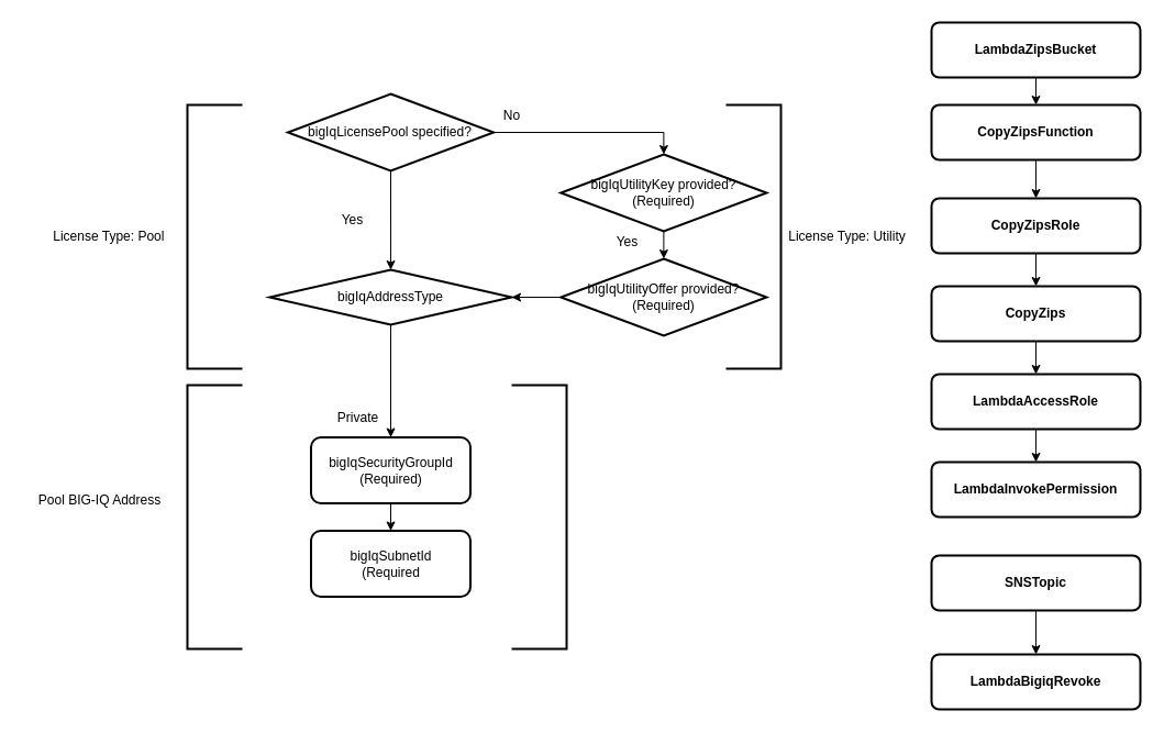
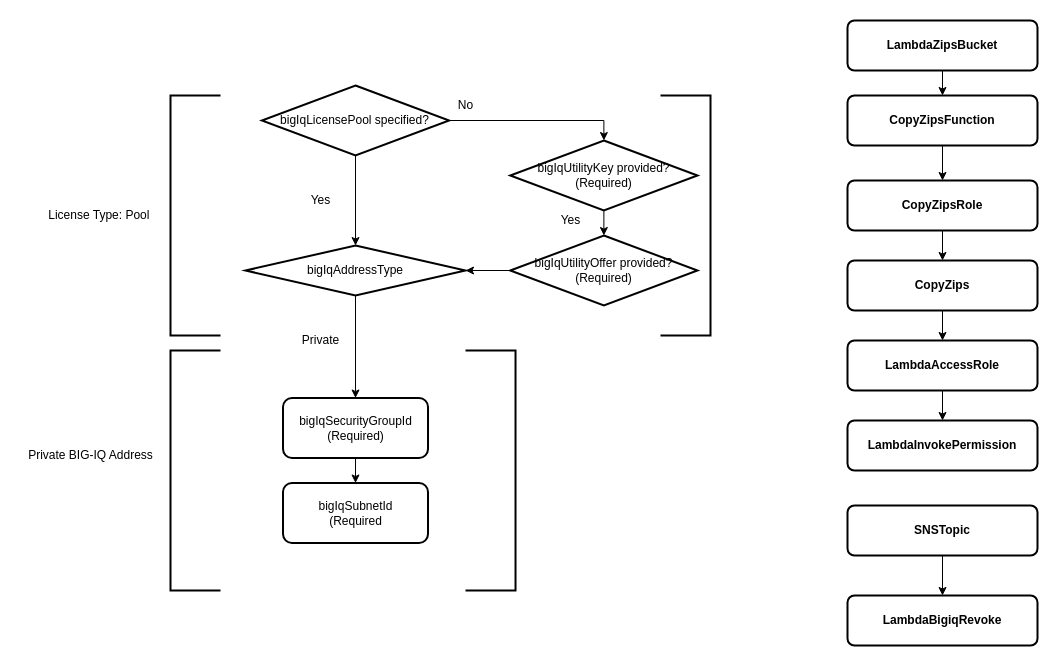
  <mxCell id="0" />
  <mxCell id="1" parent="0" />
  <mxCell id="2" style="edgeStyle=orthogonalEdgeStyle;rounded=0;orthogonalLoop=1;jettySize=auto;html=1;exitX=0.5;exitY=1;exitDx=0;exitDy=0;exitPerimeter=0;entryX=0.5;entryY=0;entryDx=0;entryDy=0;" parent="1" source="4" target="10" edge="1"><mxGeometry relative="1" as="geometry" /></mxCell>
  <mxCell id="3" style="edgeStyle=orthogonalEdgeStyle;rounded=0;orthogonalLoop=1;jettySize=auto;html=1;exitX=1;exitY=0.5;exitDx=0;exitDy=0;exitPerimeter=0;entryX=0.5;entryY=0;entryDx=0;entryDy=0;entryPerimeter=0;" parent="1" source="4" target="17" edge="1"><mxGeometry relative="1" as="geometry" /></mxCell>
  <mxCell id="4" value="bigIqLicensePool specified?" style="strokeWidth=2;html=1;shape=mxgraph.flowchart.decision;whiteSpace=wrap;" parent="1" vertex="1"><mxGeometry x="261.38" y="85" width="187.25" height="70" as="geometry" /></mxCell>
  <mxCell id="5" style="edgeStyle=orthogonalEdgeStyle;rounded=0;orthogonalLoop=1;jettySize=auto;html=1;exitX=0.5;exitY=1;exitDx=0;exitDy=0;entryX=0.5;entryY=0;entryDx=0;entryDy=0;" parent="1" source="6" target="8" edge="1"><mxGeometry relative="1" as="geometry" /></mxCell>
  <mxCell id="6" value="&lt;b&gt;LambdaZipsBucket&lt;/b&gt;" style="rounded=1;whiteSpace=wrap;html=1;absoluteArcSize=1;arcSize=14;strokeWidth=2;" parent="1" vertex="1"><mxGeometry x="847" y="20" width="190" height="50" as="geometry" /></mxCell>
  <mxCell id="7" style="edgeStyle=orthogonalEdgeStyle;rounded=0;orthogonalLoop=1;jettySize=auto;html=1;exitX=0.5;exitY=1;exitDx=0;exitDy=0;entryX=0.5;entryY=0;entryDx=0;entryDy=0;" parent="1" source="8" target="23" edge="1"><mxGeometry relative="1" as="geometry" /></mxCell>
  <mxCell id="8" value="&lt;b&gt;CopyZipsFunction&lt;/b&gt;" style="rounded=1;whiteSpace=wrap;html=1;absoluteArcSize=1;arcSize=14;strokeWidth=2;" parent="1" vertex="1"><mxGeometry x="847" y="95" width="190" height="50" as="geometry" /></mxCell>
  <mxCell id="9" style="edgeStyle=orthogonalEdgeStyle;rounded=0;orthogonalLoop=1;jettySize=auto;html=1;entryX=0.5;entryY=0;entryDx=0;entryDy=0;" edge="1" parent="1" source="10" target="33"><mxGeometry relative="1" as="geometry" /></mxCell>
  <mxCell id="10" value="bigIqAddressType" style="rounded=1;whiteSpace=wrap;html=1;shape=mxgraph.flowchart.decision;absoluteArcSize=1;arcSize=14;strokeWidth=2;" parent="1" vertex="1"><mxGeometry x="245.02" y="245" width="220" height="50" as="geometry" /></mxCell>
  <mxCell id="11" value="" style="strokeWidth=2;html=1;shape=mxgraph.flowchart.annotation_1;align=left;pointerEvents=1;" parent="1" vertex="1"><mxGeometry x="170" y="95" width="50" height="240" as="geometry" /></mxCell>
  <mxCell id="12" value="License Type: Pool&amp;nbsp;" style="text;html=1;align=center;verticalAlign=middle;resizable=0;points=[];autosize=1;" parent="1" vertex="1"><mxGeometry x="40" y="205" width="120" height="20" as="geometry" /></mxCell>
  <mxCell id="13" value="Yes" style="text;html=1;align=center;verticalAlign=middle;resizable=0;points=[];autosize=1;" parent="1" vertex="1"><mxGeometry x="300" y="190" width="40" height="20" as="geometry" /></mxCell>
  <mxCell id="14" value="" style="strokeWidth=2;html=1;shape=mxgraph.flowchart.annotation_1;align=left;pointerEvents=1;direction=west;" parent="1" vertex="1"><mxGeometry x="660" y="95" width="50" height="240" as="geometry" /></mxCell>
  <mxCell id="15" value="No" style="text;html=1;align=center;verticalAlign=middle;resizable=0;points=[];autosize=1;" parent="1" vertex="1"><mxGeometry x="450" y="95" width="30" height="20" as="geometry" /></mxCell>
  <mxCell id="16" style="edgeStyle=orthogonalEdgeStyle;rounded=0;orthogonalLoop=1;jettySize=auto;html=1;exitX=0.5;exitY=1;exitDx=0;exitDy=0;exitPerimeter=0;entryX=0.5;entryY=0;entryDx=0;entryDy=0;entryPerimeter=0;" parent="1" source="17" target="19" edge="1"><mxGeometry relative="1" as="geometry" /></mxCell>
  <mxCell id="17" value="bigIqUtilityKey provided?&lt;br&gt;(Required)" style="strokeWidth=2;html=1;shape=mxgraph.flowchart.decision;whiteSpace=wrap;" parent="1" vertex="1"><mxGeometry x="509.75" y="140" width="187.25" height="70" as="geometry" /></mxCell>
  <mxCell id="18" style="edgeStyle=orthogonalEdgeStyle;rounded=0;orthogonalLoop=1;jettySize=auto;html=1;exitX=0;exitY=0.5;exitDx=0;exitDy=0;exitPerimeter=0;entryX=1;entryY=0.5;entryDx=0;entryDy=0;entryPerimeter=0;" edge="1" parent="1" source="19" target="10"><mxGeometry relative="1" as="geometry" /></mxCell>
  <mxCell id="19" value="bigIqUtilityOffer provided?&lt;br&gt;(Required)" style="strokeWidth=2;html=1;shape=mxgraph.flowchart.decision;whiteSpace=wrap;" parent="1" vertex="1"><mxGeometry x="509.75" y="235" width="187.25" height="70" as="geometry" /></mxCell>
  <mxCell id="20" value="Yes" style="text;html=1;align=center;verticalAlign=middle;resizable=0;points=[];autosize=1;" parent="1" vertex="1"><mxGeometry x="550" y="210" width="40" height="20" as="geometry" /></mxCell>
- <mxCell id="21" value="License Type: Utility" style="text;html=1;align=center;verticalAlign=middle;resizable=0;points=[];autosize=1;" parent="1" vertex="1"><mxGeometry x="710" y="205" width="120" height="20" as="geometry" /></mxCell>
  <mxCell id="22" style="edgeStyle=orthogonalEdgeStyle;rounded=0;orthogonalLoop=1;jettySize=auto;html=1;exitX=0.5;exitY=1;exitDx=0;exitDy=0;entryX=0.5;entryY=0;entryDx=0;entryDy=0;" parent="1" source="23" target="25" edge="1"><mxGeometry relative="1" as="geometry" /></mxCell>
  <mxCell id="23" value="&lt;b&gt;CopyZipsRole&lt;/b&gt;" style="rounded=1;whiteSpace=wrap;html=1;absoluteArcSize=1;arcSize=14;strokeWidth=2;" parent="1" vertex="1"><mxGeometry x="847" y="180" width="190" height="50" as="geometry" /></mxCell>
  <mxCell id="24" style="edgeStyle=orthogonalEdgeStyle;rounded=0;orthogonalLoop=1;jettySize=auto;html=1;exitX=0.5;exitY=1;exitDx=0;exitDy=0;entryX=0.5;entryY=0;entryDx=0;entryDy=0;" parent="1" source="25" target="27" edge="1"><mxGeometry relative="1" as="geometry" /></mxCell>
  <mxCell id="25" value="&lt;b&gt;CopyZips&lt;/b&gt;" style="rounded=1;whiteSpace=wrap;html=1;absoluteArcSize=1;arcSize=14;strokeWidth=2;" parent="1" vertex="1"><mxGeometry x="847" y="260" width="190" height="50" as="geometry" /></mxCell>
  <mxCell id="26" style="edgeStyle=orthogonalEdgeStyle;rounded=0;orthogonalLoop=1;jettySize=auto;html=1;exitX=0.5;exitY=1;exitDx=0;exitDy=0;entryX=0.5;entryY=0;entryDx=0;entryDy=0;" parent="1" source="27" target="28" edge="1"><mxGeometry relative="1" as="geometry" /></mxCell>
  <mxCell id="27" value="&lt;b&gt;LambdaAccessRole&lt;/b&gt;" style="rounded=1;whiteSpace=wrap;html=1;absoluteArcSize=1;arcSize=14;strokeWidth=2;" parent="1" vertex="1"><mxGeometry x="847" y="340" width="190" height="50" as="geometry" /></mxCell>
  <mxCell id="28" value="&lt;b&gt;LambdaInvokePermission&lt;/b&gt;" style="rounded=1;whiteSpace=wrap;html=1;absoluteArcSize=1;arcSize=14;strokeWidth=2;" parent="1" vertex="1"><mxGeometry x="847" y="420" width="190" height="50" as="geometry" /></mxCell>
  <mxCell id="29" style="edgeStyle=orthogonalEdgeStyle;rounded=0;orthogonalLoop=1;jettySize=auto;html=1;exitX=0.5;exitY=1;exitDx=0;exitDy=0;entryX=0.5;entryY=0;entryDx=0;entryDy=0;" edge="1" parent="1" source="30" target="31"><mxGeometry relative="1" as="geometry" /></mxCell>
  <mxCell id="30" value="&lt;b&gt;SNSTopic&lt;/b&gt;" style="rounded=1;whiteSpace=wrap;html=1;absoluteArcSize=1;arcSize=14;strokeWidth=2;" vertex="1" parent="1"><mxGeometry x="847" y="505" width="190" height="50" as="geometry" /></mxCell>
  <mxCell id="31" value="&lt;b&gt;LambdaBigiqRevoke&lt;/b&gt;" style="rounded=1;whiteSpace=wrap;html=1;absoluteArcSize=1;arcSize=14;strokeWidth=2;" vertex="1" parent="1"><mxGeometry x="847" y="595" width="190" height="50" as="geometry" /></mxCell>
  <mxCell id="32" style="edgeStyle=orthogonalEdgeStyle;rounded=0;orthogonalLoop=1;jettySize=auto;html=1;entryX=0.5;entryY=0;entryDx=0;entryDy=0;" edge="1" parent="1" source="33" target="35"><mxGeometry relative="1" as="geometry" /></mxCell>
  <mxCell id="33" value="bigIqSecurityGroupId&lt;br&gt;(Required)" style="rounded=1;whiteSpace=wrap;html=1;strokeWidth=2;" vertex="1" parent="1"><mxGeometry x="282.51" y="397.5" width="145.01" height="60" as="geometry" /></mxCell>
- <mxCell id="34" value="Private" style="text;html=1;resizable=0;autosize=1;align=center;verticalAlign=middle;points=[];fillColor=none;strokeColor=none;rounded=0;" vertex="1" parent="1"><mxGeometry x="300" y="370" width="50" height="20" as="geometry" /></mxCell>
+ <mxCell id="34" value="Private" style="text;html=1;resizable=0;autosize=1;align=center;verticalAlign=middle;points=[];fillColor=none;strokeColor=none;rounded=0;" vertex="1" parent="1"><mxGeometry x="295" y="330" width="50" height="20" as="geometry" /></mxCell>
  <mxCell id="35" value="bigIqSubnetId&lt;br&gt;(Required" style="rounded=1;whiteSpace=wrap;html=1;strokeWidth=2;" vertex="1" parent="1"><mxGeometry x="282.5" y="482.5" width="145.01" height="60" as="geometry" /></mxCell>
  <mxCell id="36" value="" style="strokeWidth=2;html=1;shape=mxgraph.flowchart.annotation_1;align=left;pointerEvents=1;" vertex="1" parent="1"><mxGeometry x="170" y="350" width="50" height="240" as="geometry" /></mxCell>
  <mxCell id="37" value="" style="strokeWidth=2;html=1;shape=mxgraph.flowchart.annotation_1;align=left;pointerEvents=1;direction=west;" vertex="1" parent="1"><mxGeometry x="465.02" y="350" width="50" height="240" as="geometry" /></mxCell>
- <mxCell id="38" value="Pool BIG-IQ Address" style="text;html=1;align=center;verticalAlign=middle;resizable=0;points=[];autosize=1;" vertex="1" parent="1"><mxGeometry x="20" y="445" width="140" height="20" as="geometry" /></mxCell>
+ <mxCell id="38" value="Private BIG-IQ Address" style="text;html=1;align=center;verticalAlign=middle;resizable=0;points=[];autosize=1;" vertex="1" parent="1"><mxGeometry x="20" y="445" width="140" height="20" as="geometry" /></mxCell>
